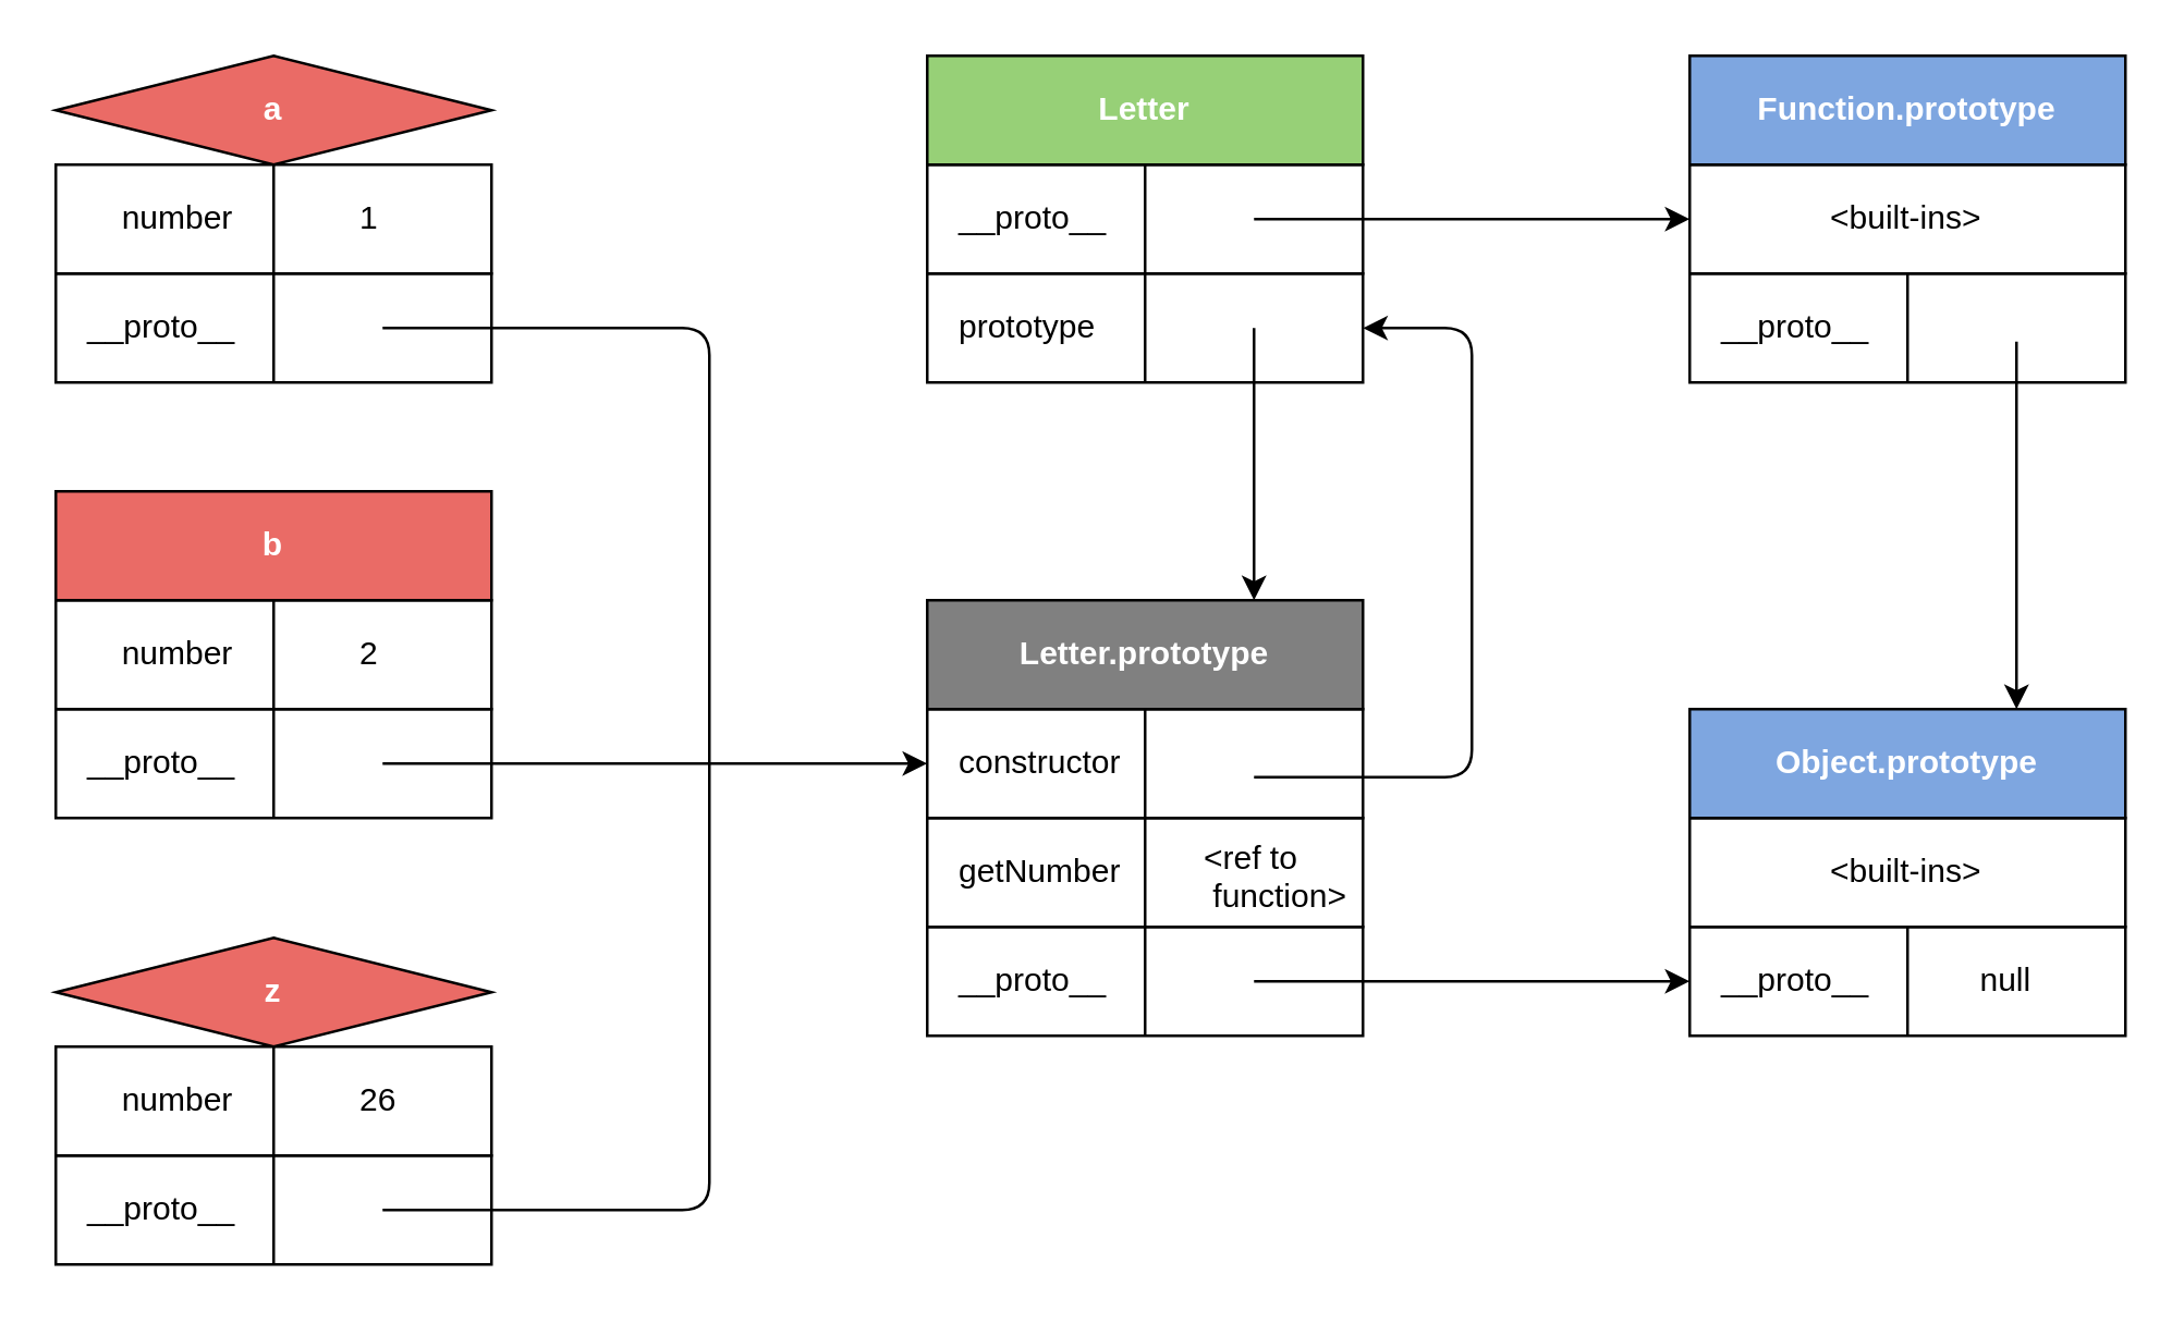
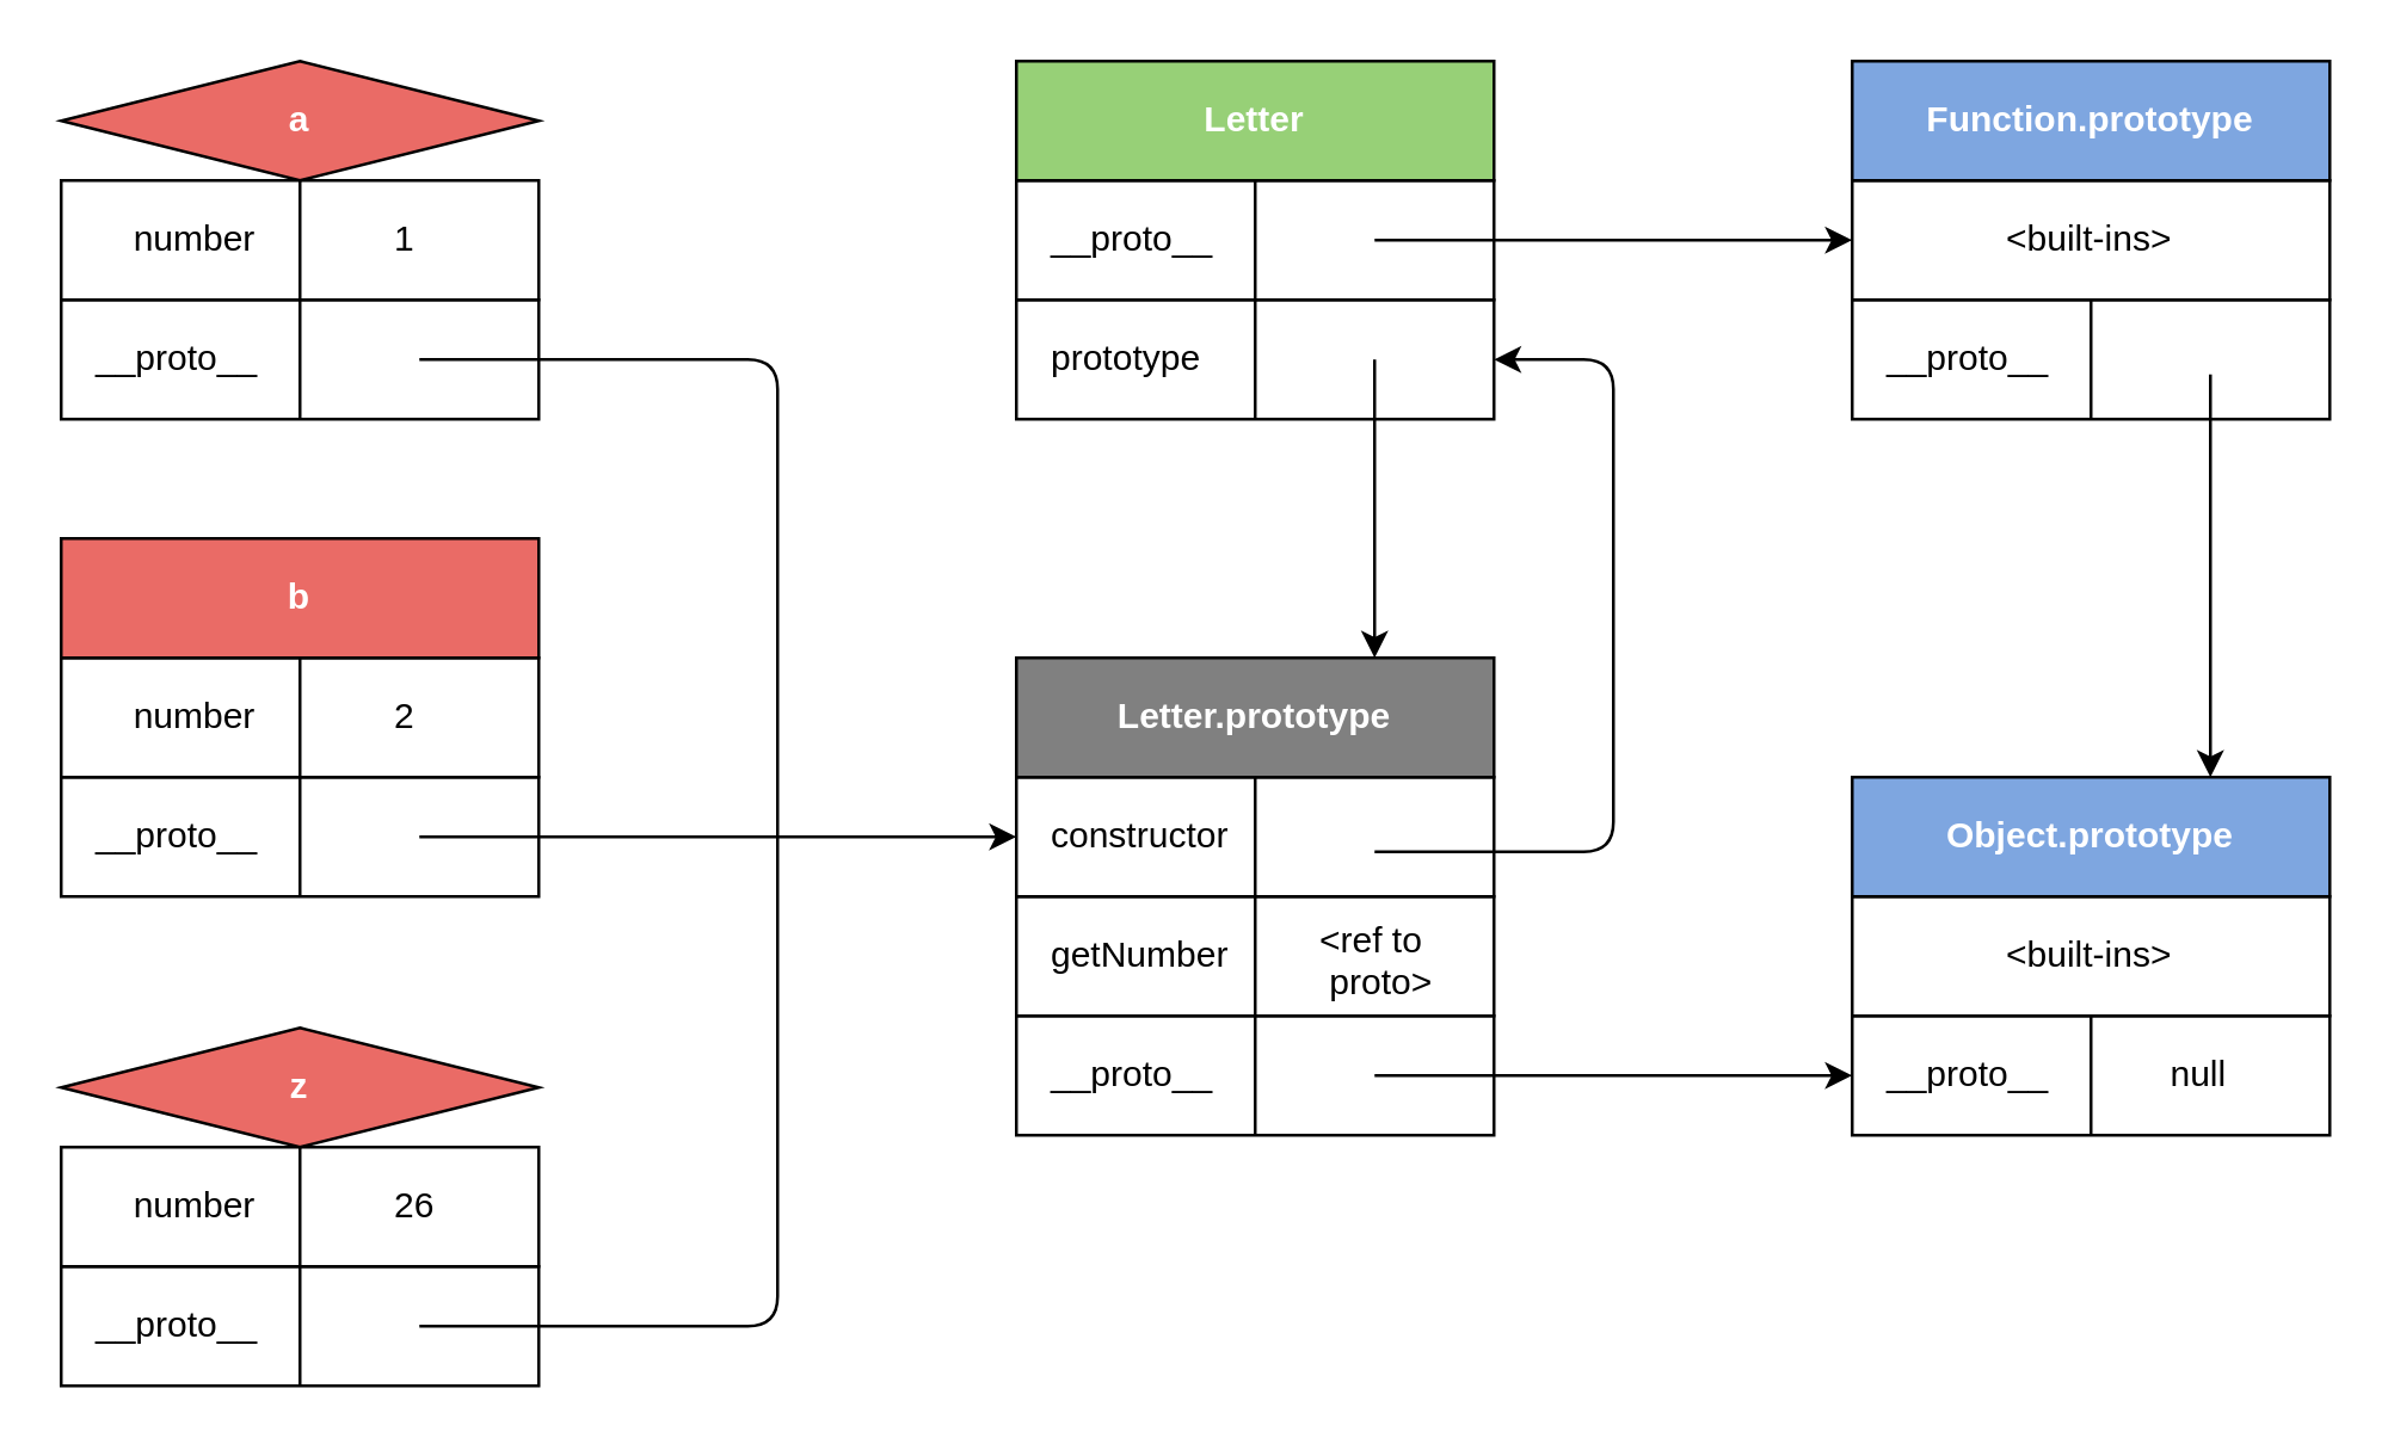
  <mxCell id="0" />
  <mxCell id="1" parent="0" />
  <mxCell id="2" value="&lt;span style=&quot;font-weight: 700&quot;&gt;a&lt;/span&gt;" style="rhombus;whiteSpace=wrap;html=1;fillColor=#EA6B66;fontColor=#FFFFFF;" parent="1" vertex="1"><mxGeometry x="20" y="20" width="160" height="40" as="geometry" /></mxCell>
  <mxCell id="3" value="" style="rounded=0;whiteSpace=wrap;html=1;fillColor=none;fontColor=#000000;" parent="1" vertex="1"><mxGeometry x="20" y="100" width="160" height="40" as="geometry" /></mxCell>
  <mxCell id="4" value="__proto__" style="text;html=1;resizable=0;points=[];autosize=1;align=left;verticalAlign=top;spacingTop=-4;" parent="1" vertex="1"><mxGeometry x="30" y="110" width="70" height="20" as="geometry" /></mxCell>
  <mxCell id="5" value="" style="rounded=0;whiteSpace=wrap;html=1;fillColor=none;fontColor=#FFFFFF;strokeColor=#000000;" parent="1" vertex="1"><mxGeometry x="20" y="60" width="160" height="40" as="geometry" /></mxCell>
  <mxCell id="6" value="" style="endArrow=none;html=1;fontColor=#FFFFFF;entryX=0.5;entryY=0;entryDx=0;entryDy=0;exitX=0.5;exitY=1;exitDx=0;exitDy=0;" parent="1" source="3" target="5" edge="1"><mxGeometry width="50" height="50" relative="1" as="geometry"><mxPoint x="20" y="210" as="sourcePoint" /><mxPoint x="70" y="160" as="targetPoint" /></mxGeometry></mxCell>
  <mxCell id="7" value="number" style="text;html=1;strokeColor=none;fillColor=none;align=center;verticalAlign=middle;whiteSpace=wrap;rounded=0;fontColor=#000000;" parent="1" vertex="1"><mxGeometry x="45" y="70" width="40" height="20" as="geometry" /></mxCell>
  <mxCell id="8" value="&lt;span style=&quot;font-weight: 700&quot;&gt;Letter&lt;/span&gt;" style="rounded=0;whiteSpace=wrap;html=1;fillColor=#97D077;fontColor=#FFFFFF;" parent="1" vertex="1"><mxGeometry x="340" y="20" width="160" height="40" as="geometry" /></mxCell>
  <mxCell id="9" value="" style="rounded=0;whiteSpace=wrap;html=1;fillColor=none;fontColor=#000000;" parent="1" vertex="1"><mxGeometry x="340" y="100" width="160" height="40" as="geometry" /></mxCell>
  <mxCell id="10" value="" style="rounded=0;whiteSpace=wrap;html=1;fillColor=none;fontColor=#FFFFFF;strokeColor=#000000;" parent="1" vertex="1"><mxGeometry x="340" y="60" width="160" height="40" as="geometry" /></mxCell>
  <mxCell id="11" value="" style="endArrow=none;html=1;fontColor=#000000;" parent="1" edge="1"><mxGeometry width="50" height="50" relative="1" as="geometry"><mxPoint x="420" y="140" as="sourcePoint" /><mxPoint x="420" y="60" as="targetPoint" /></mxGeometry></mxCell>
  <mxCell id="12" value="__proto__" style="text;html=1;resizable=0;points=[];autosize=1;align=left;verticalAlign=top;spacingTop=-4;" parent="1" vertex="1"><mxGeometry x="350" y="70" width="70" height="20" as="geometry" /></mxCell>
  <mxCell id="13" value="&lt;b&gt;Letter.prototype&lt;/b&gt;" style="rounded=0;whiteSpace=wrap;html=1;fillColor=#808080;fontColor=#FFFFFF;" parent="1" vertex="1"><mxGeometry x="340" y="220" width="160" height="40" as="geometry" /></mxCell>
  <mxCell id="14" value="" style="rounded=0;whiteSpace=wrap;html=1;fillColor=none;fontColor=#000000;" parent="1" vertex="1"><mxGeometry x="340" y="260" width="160" height="40" as="geometry" /></mxCell>
  <mxCell id="15" value="" style="endArrow=none;html=1;fontColor=#000000;exitX=0.5;exitY=1;exitDx=0;exitDy=0;" parent="1" edge="1" source="37"><mxGeometry width="50" height="50" relative="1" as="geometry"><mxPoint x="420" y="300" as="sourcePoint" /><mxPoint x="420" y="260" as="targetPoint" /></mxGeometry></mxCell>
  <mxCell id="16" value="1" style="text;html=1;resizable=0;points=[];autosize=1;align=left;verticalAlign=top;spacingTop=-4;" parent="1" vertex="1"><mxGeometry x="130" y="70" width="20" height="20" as="geometry" /></mxCell>
  <mxCell id="17" value="&lt;span style=&quot;font-weight: 700&quot;&gt;b&lt;/span&gt;" style="rounded=0;whiteSpace=wrap;html=1;fillColor=#EA6B66;fontColor=#FFFFFF;" parent="1" vertex="1"><mxGeometry x="20" y="180" width="160" height="40" as="geometry" /></mxCell>
  <mxCell id="18" value="" style="rounded=0;whiteSpace=wrap;html=1;fillColor=none;fontColor=#000000;" parent="1" vertex="1"><mxGeometry x="20" y="260" width="160" height="40" as="geometry" /></mxCell>
  <mxCell id="19" value="__proto__" style="text;html=1;resizable=0;points=[];autosize=1;align=left;verticalAlign=top;spacingTop=-4;" parent="1" vertex="1"><mxGeometry x="30" y="270" width="70" height="20" as="geometry" /></mxCell>
  <mxCell id="20" value="" style="rounded=0;whiteSpace=wrap;html=1;fillColor=none;fontColor=#FFFFFF;strokeColor=#000000;" parent="1" vertex="1"><mxGeometry x="20" y="220" width="160" height="40" as="geometry" /></mxCell>
  <mxCell id="21" value="" style="endArrow=none;html=1;fontColor=#FFFFFF;entryX=0.5;entryY=0;entryDx=0;entryDy=0;exitX=0.5;exitY=1;exitDx=0;exitDy=0;" parent="1" source="18" target="20" edge="1"><mxGeometry width="50" height="50" relative="1" as="geometry"><mxPoint x="20" y="370" as="sourcePoint" /><mxPoint x="70" y="320" as="targetPoint" /></mxGeometry></mxCell>
  <mxCell id="22" value="number" style="text;html=1;strokeColor=none;fillColor=none;align=center;verticalAlign=middle;whiteSpace=wrap;rounded=0;fontColor=#000000;" parent="1" vertex="1"><mxGeometry x="45" y="230" width="40" height="20" as="geometry" /></mxCell>
  <mxCell id="23" value="2" style="text;html=1;resizable=0;points=[];autosize=1;align=left;verticalAlign=top;spacingTop=-4;" parent="1" vertex="1"><mxGeometry x="130" y="230" width="20" height="20" as="geometry" /></mxCell>
  <mxCell id="24" value="&lt;span style=&quot;font-weight: 700&quot;&gt;z&lt;/span&gt;" style="rhombus;whiteSpace=wrap;html=1;fillColor=#EA6B66;fontColor=#FFFFFF;" parent="1" vertex="1"><mxGeometry x="20" y="344" width="160" height="40" as="geometry" /></mxCell>
  <mxCell id="25" value="" style="rounded=0;whiteSpace=wrap;html=1;fillColor=none;fontColor=#000000;" parent="1" vertex="1"><mxGeometry x="20" y="424" width="160" height="40" as="geometry" /></mxCell>
  <mxCell id="26" value="__proto__" style="text;html=1;resizable=0;points=[];autosize=1;align=left;verticalAlign=top;spacingTop=-4;" parent="1" vertex="1"><mxGeometry x="30" y="434" width="70" height="20" as="geometry" /></mxCell>
  <mxCell id="27" value="" style="rounded=0;whiteSpace=wrap;html=1;fillColor=none;fontColor=#FFFFFF;strokeColor=#000000;" parent="1" vertex="1"><mxGeometry x="20" y="384" width="160" height="40" as="geometry" /></mxCell>
  <mxCell id="28" value="" style="endArrow=none;html=1;fontColor=#FFFFFF;entryX=0.5;entryY=0;entryDx=0;entryDy=0;exitX=0.5;exitY=1;exitDx=0;exitDy=0;" parent="1" source="25" target="27" edge="1"><mxGeometry width="50" height="50" relative="1" as="geometry"><mxPoint x="20" y="534" as="sourcePoint" /><mxPoint x="70" y="484" as="targetPoint" /></mxGeometry></mxCell>
  <mxCell id="29" value="number" style="text;html=1;strokeColor=none;fillColor=none;align=center;verticalAlign=middle;whiteSpace=wrap;rounded=0;fontColor=#000000;" parent="1" vertex="1"><mxGeometry x="45" y="394" width="40" height="20" as="geometry" /></mxCell>
  <mxCell id="30" value="26" style="text;html=1;resizable=0;points=[];autosize=1;align=left;verticalAlign=top;spacingTop=-4;" parent="1" vertex="1"><mxGeometry x="130" y="394" width="30" height="20" as="geometry" /></mxCell>
  <mxCell id="31" value="constructor" style="text;html=1;resizable=0;points=[];autosize=1;align=left;verticalAlign=top;spacingTop=-4;" parent="1" vertex="1"><mxGeometry x="350" y="270" width="70" height="20" as="geometry" /></mxCell>
  <mxCell id="32" value="" style="endArrow=none;html=1;" parent="1" edge="1"><mxGeometry width="50" height="50" relative="1" as="geometry"><mxPoint x="140" y="120" as="sourcePoint" /><mxPoint x="260" y="280" as="targetPoint" /><Array as="points"><mxPoint x="260" y="120" /></Array></mxGeometry></mxCell>
  <mxCell id="33" value="" style="endArrow=none;html=1;" parent="1" edge="1"><mxGeometry width="50" height="50" relative="1" as="geometry"><mxPoint x="140" y="444" as="sourcePoint" /><mxPoint x="260" y="280" as="targetPoint" /><Array as="points"><mxPoint x="260" y="444" /></Array></mxGeometry></mxCell>
  <mxCell id="34" value="" style="rounded=0;whiteSpace=wrap;html=1;fillColor=none;fontColor=#000000;" vertex="1" parent="1"><mxGeometry x="340" y="300" width="160" height="40" as="geometry" /></mxCell>
  <mxCell id="35" value="getNumber" style="text;html=1;resizable=0;points=[];autosize=1;align=left;verticalAlign=top;spacingTop=-4;" vertex="1" parent="1"><mxGeometry x="350" y="310" width="70" height="20" as="geometry" /></mxCell>
- <mxCell id="36" value="&amp;lt;ref to&lt;br&gt;&amp;nbsp;function&amp;gt;" style="text;html=1;resizable=0;points=[];autosize=1;align=left;verticalAlign=top;spacingTop=-4;" vertex="1" parent="1"><mxGeometry x="440" y="305" width="70" height="30" as="geometry" /></mxCell>
+ <mxCell id="36" value="&amp;lt;ref to&lt;br&gt;&amp;nbsp;proto&amp;gt;" style="text;html=1;resizable=0;points=[];autosize=1;align=left;verticalAlign=top;spacingTop=-4;" vertex="1" parent="1"><mxGeometry x="440" y="305" width="70" height="30" as="geometry" /></mxCell>
  <mxCell id="37" value="" style="rounded=0;whiteSpace=wrap;html=1;fillColor=none;fontColor=#000000;" vertex="1" parent="1"><mxGeometry x="340" y="340" width="160" height="40" as="geometry" /></mxCell>
  <mxCell id="38" value="prototype" style="text;html=1;resizable=0;points=[];autosize=1;align=left;verticalAlign=top;spacingTop=-4;" vertex="1" parent="1"><mxGeometry x="350" y="110" width="70" height="20" as="geometry" /></mxCell>
  <mxCell id="39" value="" style="endArrow=classic;html=1;entryX=0.75;entryY=0;entryDx=0;entryDy=0;" edge="1" parent="1" target="13"><mxGeometry width="50" height="50" relative="1" as="geometry"><mxPoint x="460" y="120" as="sourcePoint" /><mxPoint x="510" y="70" as="targetPoint" /></mxGeometry></mxCell>
  <mxCell id="40" value="" style="endArrow=classic;html=1;entryX=1;entryY=0.5;entryDx=0;entryDy=0;" edge="1" parent="1" target="9"><mxGeometry width="50" height="50" relative="1" as="geometry"><mxPoint x="460" y="285" as="sourcePoint" /><mxPoint x="510" y="235" as="targetPoint" /><Array as="points"><mxPoint x="540" y="285" /><mxPoint x="540" y="120" /></Array></mxGeometry></mxCell>
  <mxCell id="41" value="&lt;b&gt;Function.prototype&lt;/b&gt;" style="rounded=0;whiteSpace=wrap;html=1;fillColor=#7EA6E0;fontColor=#FFFFFF;" vertex="1" parent="1"><mxGeometry x="620" y="20" width="160" height="40" as="geometry" /></mxCell>
  <mxCell id="42" value="" style="rounded=0;whiteSpace=wrap;html=1;fillColor=none;fontColor=#000000;" vertex="1" parent="1"><mxGeometry x="620" y="60" width="160" height="40" as="geometry" /></mxCell>
  <mxCell id="43" value="" style="endArrow=none;html=1;fontColor=#000000;exitX=0.5;exitY=1;exitDx=0;exitDy=0;entryX=0.5;entryY=0;entryDx=0;entryDy=0;" edge="1" parent="1" source="44" target="44"><mxGeometry width="50" height="50" relative="1" as="geometry"><mxPoint x="700" y="100" as="sourcePoint" /><mxPoint x="700" y="60" as="targetPoint" /></mxGeometry></mxCell>
  <mxCell id="44" value="" style="rounded=0;whiteSpace=wrap;html=1;fillColor=none;fontColor=#000000;" vertex="1" parent="1"><mxGeometry x="620" y="100" width="160" height="40" as="geometry" /></mxCell>
  <mxCell id="45" value="__proto__" style="text;html=1;resizable=0;points=[];autosize=1;align=left;verticalAlign=top;spacingTop=-4;" vertex="1" parent="1"><mxGeometry x="630" y="110" width="70" height="20" as="geometry" /></mxCell>
  <mxCell id="46" value="&amp;lt;built-ins&amp;gt;" style="text;html=1;resizable=0;points=[];autosize=1;align=left;verticalAlign=top;spacingTop=-4;" vertex="1" parent="1"><mxGeometry x="670" y="70" width="70" height="20" as="geometry" /></mxCell>
  <mxCell id="47" value="" style="endArrow=classic;html=1;entryX=0;entryY=0.5;entryDx=0;entryDy=0;" edge="1" parent="1" target="42"><mxGeometry width="50" height="50" relative="1" as="geometry"><mxPoint x="460" y="80" as="sourcePoint" /><mxPoint x="510" y="30" as="targetPoint" /></mxGeometry></mxCell>
  <mxCell id="48" value="&lt;b&gt;Object.prototype&lt;/b&gt;" style="rounded=0;whiteSpace=wrap;html=1;fillColor=#7EA6E0;fontColor=#FFFFFF;" vertex="1" parent="1"><mxGeometry x="620" y="260" width="160" height="40" as="geometry" /></mxCell>
  <mxCell id="49" value="" style="rounded=0;whiteSpace=wrap;html=1;fillColor=none;fontColor=#000000;" vertex="1" parent="1"><mxGeometry x="620" y="300" width="160" height="40" as="geometry" /></mxCell>
  <mxCell id="50" value="" style="endArrow=none;html=1;fontColor=#000000;exitX=0.5;exitY=1;exitDx=0;exitDy=0;entryX=0.5;entryY=0;entryDx=0;entryDy=0;" edge="1" parent="1" source="51" target="51"><mxGeometry width="50" height="50" relative="1" as="geometry"><mxPoint x="700" y="340" as="sourcePoint" /><mxPoint x="700" y="300" as="targetPoint" /></mxGeometry></mxCell>
  <mxCell id="51" value="" style="rounded=0;whiteSpace=wrap;html=1;fillColor=none;fontColor=#000000;" vertex="1" parent="1"><mxGeometry x="620" y="340" width="160" height="40" as="geometry" /></mxCell>
  <mxCell id="52" value="__proto__" style="text;html=1;resizable=0;points=[];autosize=1;align=left;verticalAlign=top;spacingTop=-4;" vertex="1" parent="1"><mxGeometry x="630" y="350" width="70" height="20" as="geometry" /></mxCell>
  <mxCell id="53" value="&amp;lt;built-ins&amp;gt;" style="text;html=1;resizable=0;points=[];autosize=1;align=left;verticalAlign=top;spacingTop=-4;" vertex="1" parent="1"><mxGeometry x="670" y="310" width="70" height="20" as="geometry" /></mxCell>
  <mxCell id="54" value="null" style="text;html=1;resizable=0;points=[];autosize=1;align=left;verticalAlign=top;spacingTop=-4;" vertex="1" parent="1"><mxGeometry x="725" y="350" width="30" height="20" as="geometry" /></mxCell>
  <mxCell id="55" value="" style="endArrow=classic;html=1;entryX=0.75;entryY=0;entryDx=0;entryDy=0;" edge="1" parent="1" target="48"><mxGeometry width="50" height="50" relative="1" as="geometry"><mxPoint x="740" y="125" as="sourcePoint" /><mxPoint x="790" y="75" as="targetPoint" /></mxGeometry></mxCell>
  <mxCell id="56" value="" style="endArrow=classic;html=1;entryX=0;entryY=0.5;entryDx=0;entryDy=0;" edge="1" parent="1" target="51"><mxGeometry width="50" height="50" relative="1" as="geometry"><mxPoint x="460" y="360" as="sourcePoint" /><mxPoint x="510" y="310" as="targetPoint" /></mxGeometry></mxCell>
  <mxCell id="57" value="__proto__" style="text;html=1;resizable=0;points=[];autosize=1;align=left;verticalAlign=top;spacingTop=-4;" vertex="1" parent="1"><mxGeometry x="350" y="350" width="70" height="20" as="geometry" /></mxCell>
  <mxCell id="58" value="" style="endArrow=classic;html=1;entryX=0;entryY=0.5;entryDx=0;entryDy=0;" edge="1" parent="1" target="14"><mxGeometry width="50" height="50" relative="1" as="geometry"><mxPoint x="140" y="280" as="sourcePoint" /><mxPoint x="190" y="230" as="targetPoint" /></mxGeometry></mxCell>
